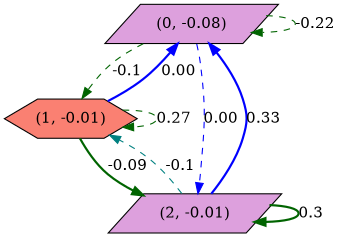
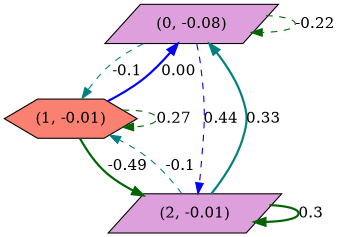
  digraph {
    node [fillcolor=plum shape=parallelogram style=filled]
    edge [color=darkgreen style=dashed]
    n1 [label="(0, -0.08)"]
    n2 [fillcolor=salmon label="(1, -0.01)" shape=hexagon]
    n3 [label="(2, -0.01)"]
    n1 -> n1 [label=-0.22]
-   n1 -> n2 [label=-0.1]
-   n1 -> n3 [color=blue label=0.00]
+   n1 -> n2 [color=teal label=-0.1]
+   n1 -> n3 [color=blue label=0.44]
    n2 -> n1 [color=blue label=0.00 style=bold]
    n2 -> n2 [label=0.27]
-   n2 -> n3 [label=-0.09 style=bold]
-   n3 -> n1 [color=blue label=0.33 style=bold]
+   n2 -> n3 [label=-0.49 style=bold]
+   n3 -> n1 [color=teal label=0.33 style=bold]
    n3 -> n2 [color=teal label=-0.1]
    n3 -> n3 [label=0.3 style=bold]
  }
